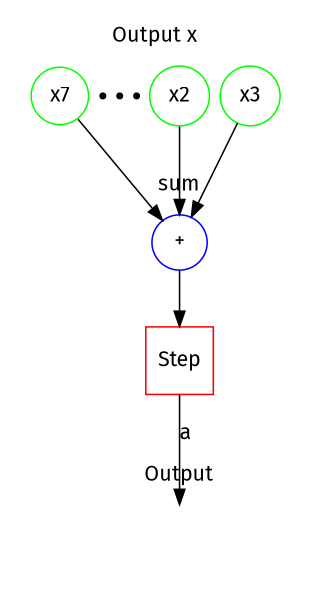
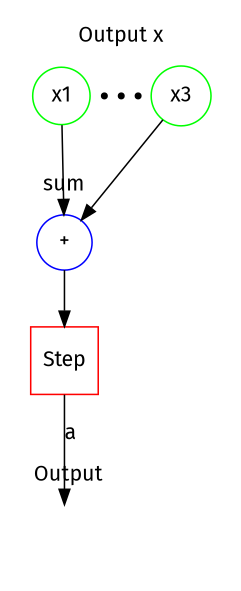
  digraph {
    fontname="Fira Sans"
    nodesep=.1
    rankdir=TB
    splines=line
    node [color=green fontname="Fira Sans" shape=circle style=solid]
    edge [fontname="Fira Sans"]
-   x1 [label=x7]
-   x2
+   x1
    p1 [color=black shape=point style=filled]
    p2 [color=black shape=point style=filled]
    p3 [color=black shape=point style=filled]
    x3
    n7 [color=blue label="+"]
    n8 [color=red label=Step shape=square]
    o [color=red style=invis]
    subgraph cluster_1 {
      color=white
      label="Output x"
      x1
-     x2
      p1
      p2
      p3
      x3
    }
    subgraph cluster_2 {
      color=white
      label=sum
      subgraph sub_3 {
        color=white
        label=sum
        n7
      }
    }
    subgraph cluster_4 {
      color=white
      n8
    }
    subgraph cluster_5 {
      color=white
      label=Output
      o
    }
    x1 -> n7
-   x2 -> n7
    x3 -> n7
    n7 -> n8
    n8 -> o [label=a]
  }
